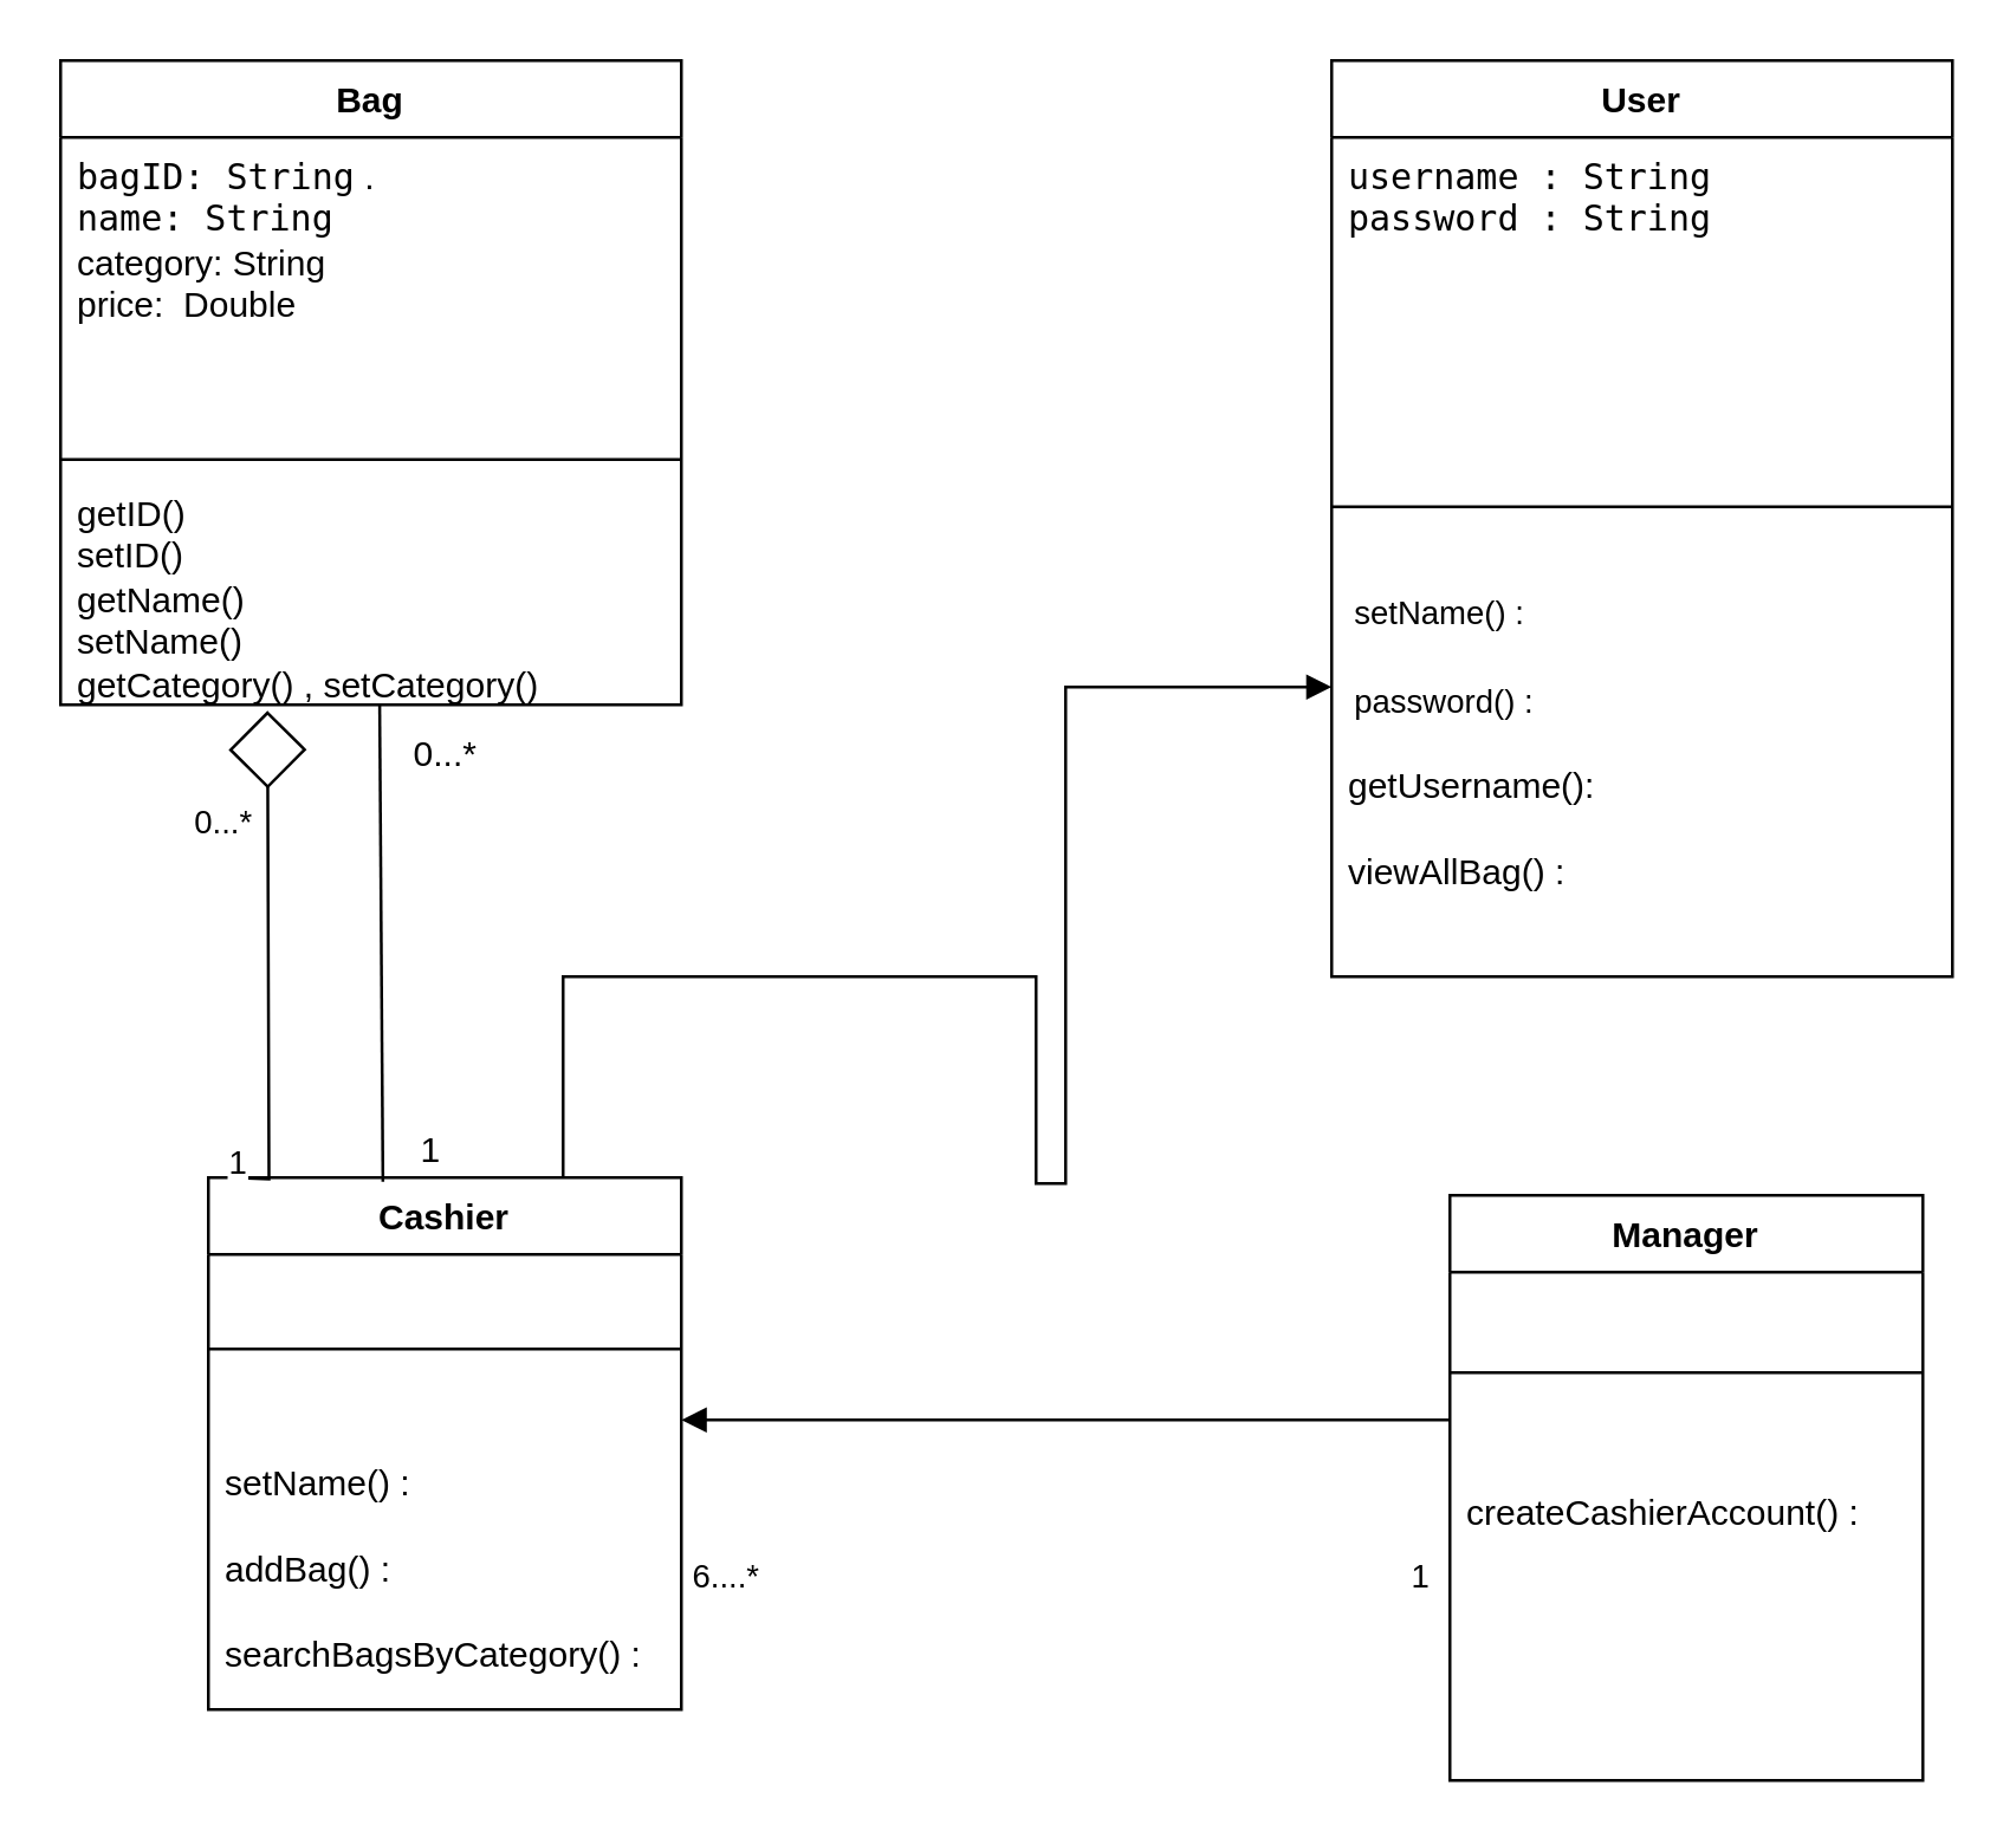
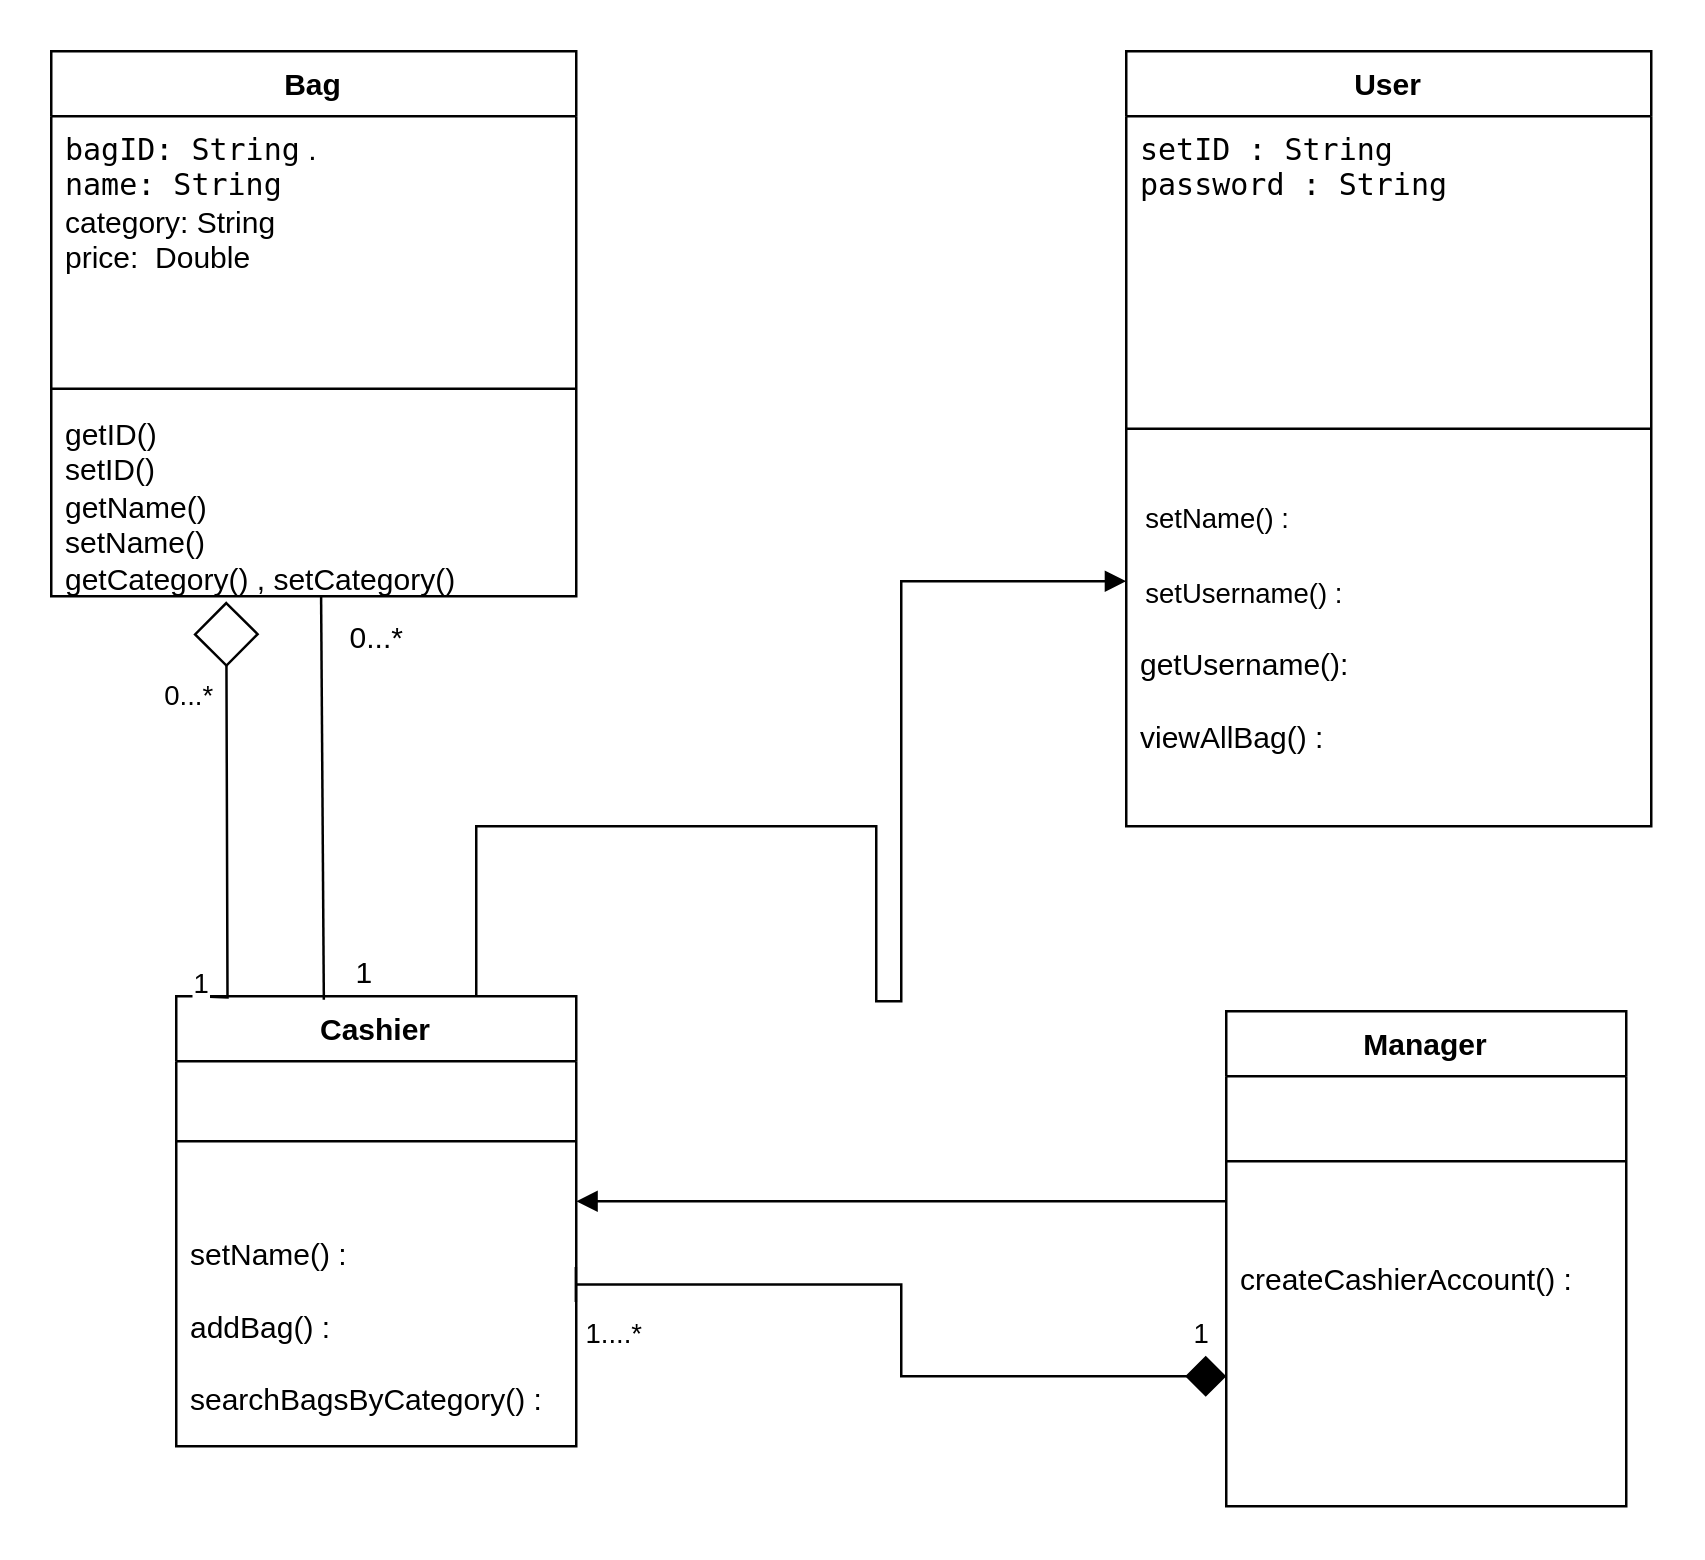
  <mxCell id="0" />
  <mxCell id="1" parent="0" />
  <mxCell id="2" value="Bag" style="swimlane;fontStyle=1;align=center;verticalAlign=top;childLayout=stackLayout;horizontal=1;startSize=26;horizontalStack=0;resizeParent=1;resizeParentMax=0;resizeLast=0;collapsible=1;marginBottom=0;whiteSpace=wrap;html=1;" vertex="1" parent="1"><mxGeometry x="20" y="20" width="210" height="218" as="geometry" /></mxCell>
  <mxCell id="3" value="&lt;code style=&quot;background-color: initial;&quot;&gt;bagID: String&lt;/code&gt;&lt;span style=&quot;background-color: initial;&quot;&gt;&amp;nbsp;.&lt;/span&gt;&lt;br&gt;&lt;code style=&quot;background-color: initial;&quot;&gt;name: String&lt;/code&gt;&lt;span style=&quot;background-color: initial;&quot;&gt;&amp;nbsp;&lt;/span&gt;&lt;br&gt;&lt;span style=&quot;background-color: initial;&quot;&gt;category: String&lt;/span&gt;&lt;br&gt;&lt;span style=&quot;background-color: initial;&quot;&gt;price:&amp;nbsp; Double&lt;/span&gt;&lt;h3&gt;&lt;/h3&gt;" style="text;strokeColor=none;fillColor=none;align=left;verticalAlign=top;spacingLeft=4;spacingRight=4;overflow=hidden;rotatable=0;points=[[0,0.5],[1,0.5]];portConstraint=eastwest;whiteSpace=wrap;html=1;" vertex="1" parent="2"><mxGeometry y="26" width="210" height="104" as="geometry" /></mxCell>
  <mxCell id="4" value="" style="line;strokeWidth=1;fillColor=none;align=left;verticalAlign=middle;spacingTop=-1;spacingLeft=3;spacingRight=3;rotatable=0;labelPosition=right;points=[];portConstraint=eastwest;strokeColor=inherit;" vertex="1" parent="2"><mxGeometry y="130" width="210" height="10" as="geometry" /></mxCell>
  <mxCell id="5" value="&lt;span style=&quot;background-color: initial;&quot;&gt;getID()&amp;nbsp;&lt;/span&gt;&lt;br&gt;&lt;span style=&quot;background-color: initial;&quot;&gt;setID()&lt;/span&gt;&lt;br&gt;&lt;span style=&quot;background-color: initial;&quot;&gt;getName()&lt;/span&gt;&lt;br&gt;&lt;span style=&quot;background-color: initial;&quot;&gt;setName()&lt;/span&gt;&lt;br&gt;&lt;span style=&quot;background-color: initial;&quot;&gt;getCategory() , setCategory()&lt;/span&gt;" style="text;strokeColor=none;fillColor=none;align=left;verticalAlign=top;spacingLeft=4;spacingRight=4;overflow=hidden;rotatable=0;points=[[0,0.5],[1,0.5]];portConstraint=eastwest;whiteSpace=wrap;html=1;" vertex="1" parent="2"><mxGeometry y="140" width="210" height="78" as="geometry" /></mxCell>
  <mxCell id="6" value="Cashier" style="swimlane;fontStyle=1;align=center;verticalAlign=top;childLayout=stackLayout;horizontal=1;startSize=26;horizontalStack=0;resizeParent=1;resizeParentMax=0;resizeLast=0;collapsible=1;marginBottom=0;whiteSpace=wrap;html=1;" vertex="1" parent="1"><mxGeometry x="70" y="398" width="160" height="180" as="geometry"><mxRectangle x="130" y="418" width="80" height="30" as="alternateBounds" /></mxGeometry></mxCell>
  <mxCell id="7" value="" style="line;strokeWidth=1;fillColor=none;align=left;verticalAlign=middle;spacingTop=-1;spacingLeft=3;spacingRight=3;rotatable=0;labelPosition=right;points=[];portConstraint=eastwest;strokeColor=inherit;" vertex="1" parent="6"><mxGeometry y="26" width="160" height="64" as="geometry" /></mxCell>
  <mxCell id="8" value="setName() :&lt;div&gt;&lt;br&gt;&lt;/div&gt;&lt;div&gt;addBag() :&amp;nbsp;&amp;nbsp;&lt;/div&gt;&lt;div&gt;&lt;br&gt;&lt;div&gt;searchBagsByCategory() :&lt;/div&gt;&lt;div&gt;&lt;div&gt;&lt;br&gt;&lt;/div&gt;&lt;/div&gt;&lt;/div&gt;" style="text;strokeColor=none;fillColor=none;align=left;verticalAlign=top;spacingLeft=4;spacingRight=4;overflow=hidden;rotatable=0;points=[[0,0.5],[1,0.5]];portConstraint=eastwest;whiteSpace=wrap;html=1;" vertex="1" parent="6"><mxGeometry y="90" width="160" height="90" as="geometry" /></mxCell>
  <mxCell id="9" value="Manager" style="swimlane;fontStyle=1;align=center;verticalAlign=top;childLayout=stackLayout;horizontal=1;startSize=26;horizontalStack=0;resizeParent=1;resizeParentMax=0;resizeLast=0;collapsible=1;marginBottom=0;whiteSpace=wrap;html=1;" vertex="1" parent="1"><mxGeometry x="490" y="404" width="160" height="198" as="geometry" /></mxCell>
  <mxCell id="10" value="" style="line;strokeWidth=1;fillColor=none;align=left;verticalAlign=middle;spacingTop=-1;spacingLeft=3;spacingRight=3;rotatable=0;labelPosition=right;points=[];portConstraint=eastwest;strokeColor=inherit;" vertex="1" parent="9"><mxGeometry y="26" width="160" height="68" as="geometry" /></mxCell>
  <mxCell id="11" value="createCashierAccount() :" style="text;strokeColor=none;fillColor=none;align=left;verticalAlign=top;spacingLeft=4;spacingRight=4;overflow=hidden;rotatable=0;points=[[0,0.5],[1,0.5]];portConstraint=eastwest;whiteSpace=wrap;html=1;" vertex="1" parent="9"><mxGeometry y="94" width="160" height="104" as="geometry" /></mxCell>
  <mxCell id="12" value="User" style="swimlane;fontStyle=1;align=center;verticalAlign=top;childLayout=stackLayout;horizontal=1;startSize=26;horizontalStack=0;resizeParent=1;resizeParentMax=0;resizeLast=0;collapsible=1;marginBottom=0;whiteSpace=wrap;html=1;" vertex="1" parent="1"><mxGeometry x="450" y="20" width="210" height="310" as="geometry" /></mxCell>
- <mxCell id="13" value="&lt;font face=&quot;monospace&quot;&gt;username : String&lt;/font&gt;&lt;div&gt;&lt;font face=&quot;monospace&quot;&gt;password : String&lt;/font&gt;&lt;/div&gt;" style="text;strokeColor=none;fillColor=none;align=left;verticalAlign=top;spacingLeft=4;spacingRight=4;overflow=hidden;rotatable=0;points=[[0,0.5],[1,0.5]];portConstraint=eastwest;whiteSpace=wrap;html=1;" vertex="1" parent="12"><mxGeometry y="26" width="210" height="104" as="geometry" /></mxCell>
+ <mxCell id="13" value="&lt;font face=&quot;monospace&quot;&gt;setID : String&lt;/font&gt;&lt;div&gt;&lt;font face=&quot;monospace&quot;&gt;password : String&lt;/font&gt;&lt;/div&gt;" style="text;strokeColor=none;fillColor=none;align=left;verticalAlign=top;spacingLeft=4;spacingRight=4;overflow=hidden;rotatable=0;points=[[0,0.5],[1,0.5]];portConstraint=eastwest;whiteSpace=wrap;html=1;" vertex="1" parent="12"><mxGeometry y="26" width="210" height="104" as="geometry" /></mxCell>
  <mxCell id="14" value="" style="line;strokeWidth=1;fillColor=none;align=left;verticalAlign=middle;spacingTop=-1;spacingLeft=3;spacingRight=3;rotatable=0;labelPosition=right;points=[];portConstraint=eastwest;strokeColor=inherit;" vertex="1" parent="12"><mxGeometry y="130" width="210" height="42" as="geometry" /></mxCell>
  <mxCell id="15" value="&amp;nbsp; setName() :" style="text;html=1;align=left;verticalAlign=middle;resizable=0;points=[];autosize=1;strokeColor=none;fillColor=none;fontFamily=Helvetica;fontSize=11;fontColor=default;labelBackgroundColor=default;" vertex="1" parent="12"><mxGeometry y="172" width="210" height="30" as="geometry" /></mxCell>
- <mxCell id="16" value="&amp;nbsp; password() :" style="text;html=1;align=left;verticalAlign=middle;resizable=0;points=[];autosize=1;strokeColor=none;fillColor=none;fontFamily=Helvetica;fontSize=11;fontColor=default;labelBackgroundColor=default;" vertex="1" parent="12"><mxGeometry y="202" width="210" height="30" as="geometry" /></mxCell>
+ <mxCell id="16" value="&amp;nbsp; setUsername() :" style="text;html=1;align=left;verticalAlign=middle;resizable=0;points=[];autosize=1;strokeColor=none;fillColor=none;fontFamily=Helvetica;fontSize=11;fontColor=default;labelBackgroundColor=default;" vertex="1" parent="12"><mxGeometry y="202" width="210" height="30" as="geometry" /></mxCell>
  <mxCell id="17" value="getUsername():&amp;nbsp;&lt;div&gt;&lt;br&gt;&lt;/div&gt;&lt;div&gt;viewAllBag() :&lt;/div&gt;&lt;div&gt;&lt;br&gt;&lt;/div&gt;" style="text;strokeColor=none;fillColor=none;align=left;verticalAlign=top;spacingLeft=4;spacingRight=4;overflow=hidden;rotatable=0;points=[[0,0.5],[1,0.5]];portConstraint=eastwest;whiteSpace=wrap;html=1;" vertex="1" parent="12"><mxGeometry y="232" width="210" height="78" as="geometry" /></mxCell>
  <mxCell id="18" value="" style="endArrow=block;endFill=1;html=1;edgeStyle=orthogonalEdgeStyle;align=left;verticalAlign=top;rounded=0;exitX=0.75;exitY=0;exitDx=0;exitDy=0;" edge="1" parent="1" source="6"><mxGeometry x="-0.668" y="-20" relative="1" as="geometry"><mxPoint x="190" y="350" as="sourcePoint" /><mxPoint x="450" y="232" as="targetPoint" /><Array as="points"><mxPoint x="190" y="330" /><mxPoint x="350" y="330" /><mxPoint x="350" y="400" /><mxPoint x="360" y="400" /><mxPoint x="360" y="232" /></Array><mxPoint as="offset" /></mxGeometry></mxCell>
  <mxCell id="19" value="" style="endArrow=none;html=1;rounded=0;entryX=0.514;entryY=1;entryDx=0;entryDy=0;entryPerimeter=0;exitX=0.369;exitY=0.008;exitDx=0;exitDy=0;exitPerimeter=0;" edge="1" parent="1" source="6" target="5"><mxGeometry width="50" height="50" relative="1" as="geometry"><mxPoint x="128" y="390" as="sourcePoint" /><mxPoint x="130" y="310" as="targetPoint" /></mxGeometry></mxCell>
  <mxCell id="20" value="1" style="text;html=1;align=center;verticalAlign=middle;resizable=0;points=[];autosize=1;strokeColor=none;fillColor=none;" vertex="1" parent="1"><mxGeometry x="130" y="374" width="30" height="30" as="geometry" /></mxCell>
  <mxCell id="21" value="0...*" style="text;html=1;align=center;verticalAlign=middle;resizable=0;points=[];autosize=1;strokeColor=none;fillColor=none;" vertex="1" parent="1"><mxGeometry x="130" y="240" width="40" height="30" as="geometry" /></mxCell>
+ <mxCell id="22" value="" style="endArrow=baseDash;html=1;endSize=12;startArrow=diamond;startSize=14;startFill=1;edgeStyle=orthogonalEdgeStyle;align=left;verticalAlign=bottom;rounded=0;entryX=0.999;entryY=0.281;entryDx=0;entryDy=0;entryPerimeter=0;exitX=0;exitY=0.5;exitDx=0;exitDy=0;endFill=0;" edge="1" parent="1" source="11" target="8"><mxGeometry x="-1" y="3" relative="1" as="geometry"><mxPoint x="320" y="601" as="sourcePoint" /><mxPoint x="320" y="490" as="targetPoint" /></mxGeometry></mxCell>
  <mxCell id="23" value="" style="html=1;verticalAlign=bottom;endArrow=block;curved=0;rounded=0;" edge="1" parent="1"><mxGeometry width="80" relative="1" as="geometry"><mxPoint x="490" y="480" as="sourcePoint" /><mxPoint x="230" y="480" as="targetPoint" /></mxGeometry></mxCell>
  <mxCell id="24" value="" style="endArrow=diamond;endFill=0;endSize=24;html=1;rounded=0;strokeColor=default;align=left;verticalAlign=bottom;fontFamily=Helvetica;fontSize=11;fontColor=default;labelBackgroundColor=default;edgeStyle=orthogonalEdgeStyle;" edge="1" parent="1"><mxGeometry width="160" relative="1" as="geometry"><mxPoint x="78" y="398" as="sourcePoint" /><mxPoint x="90" y="240" as="targetPoint" /></mxGeometry></mxCell>
  <mxCell id="25" value="1" style="text;html=1;align=center;verticalAlign=middle;resizable=0;points=[];autosize=1;strokeColor=none;fillColor=none;fontFamily=Helvetica;fontSize=11;fontColor=default;labelBackgroundColor=default;" vertex="1" parent="1"><mxGeometry x="465" y="518" width="30" height="30" as="geometry" /></mxCell>
- <mxCell id="26" value="6....*" style="text;html=1;align=center;verticalAlign=middle;resizable=0;points=[];autosize=1;strokeColor=none;fillColor=none;fontFamily=Helvetica;fontSize=11;fontColor=default;labelBackgroundColor=default;" vertex="1" parent="1"><mxGeometry x="220" y="518" width="50" height="30" as="geometry" /></mxCell>
+ <mxCell id="26" value="1....*" style="text;html=1;align=center;verticalAlign=middle;resizable=0;points=[];autosize=1;strokeColor=none;fillColor=none;fontFamily=Helvetica;fontSize=11;fontColor=default;labelBackgroundColor=default;" vertex="1" parent="1"><mxGeometry x="220" y="518" width="50" height="30" as="geometry" /></mxCell>
  <mxCell id="27" value="1" style="text;html=1;align=center;verticalAlign=middle;resizable=0;points=[];autosize=1;strokeColor=none;fillColor=none;fontFamily=Helvetica;fontSize=11;fontColor=default;labelBackgroundColor=default;" vertex="1" parent="1"><mxGeometry x="65" y="378" width="30" height="30" as="geometry" /></mxCell>
  <mxCell id="28" value="0...*" style="text;html=1;align=center;verticalAlign=middle;resizable=0;points=[];autosize=1;strokeColor=none;fillColor=none;fontFamily=Helvetica;fontSize=11;fontColor=default;labelBackgroundColor=default;" vertex="1" parent="1"><mxGeometry x="55" y="263" width="40" height="30" as="geometry" /></mxCell>
